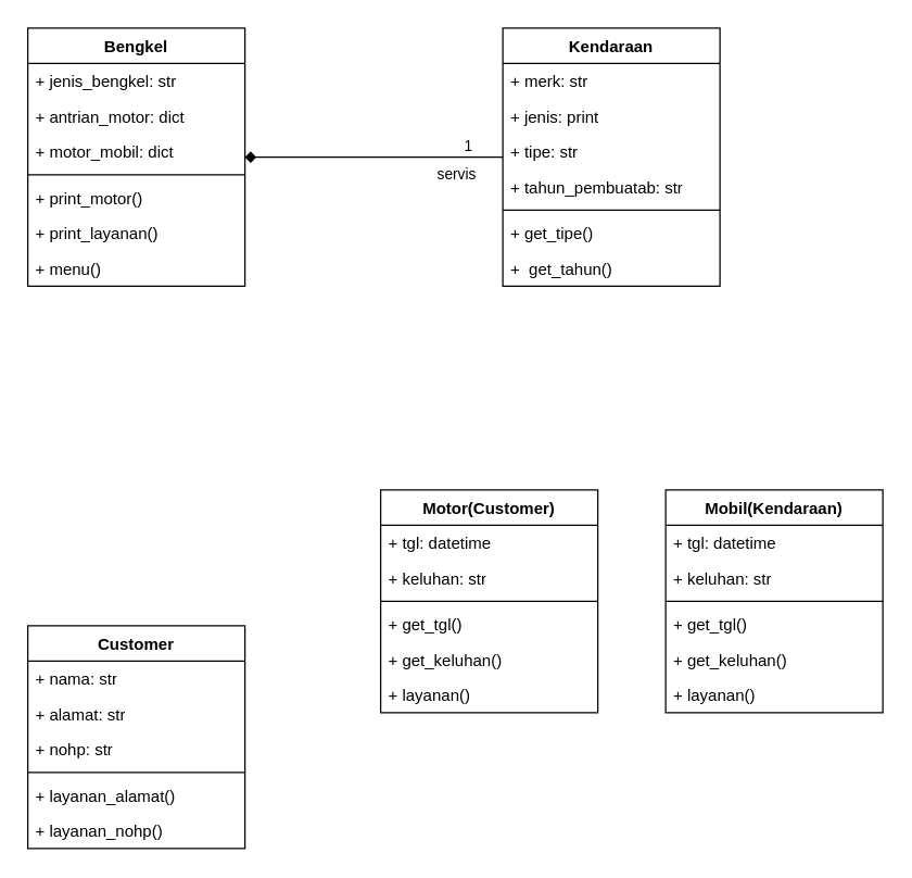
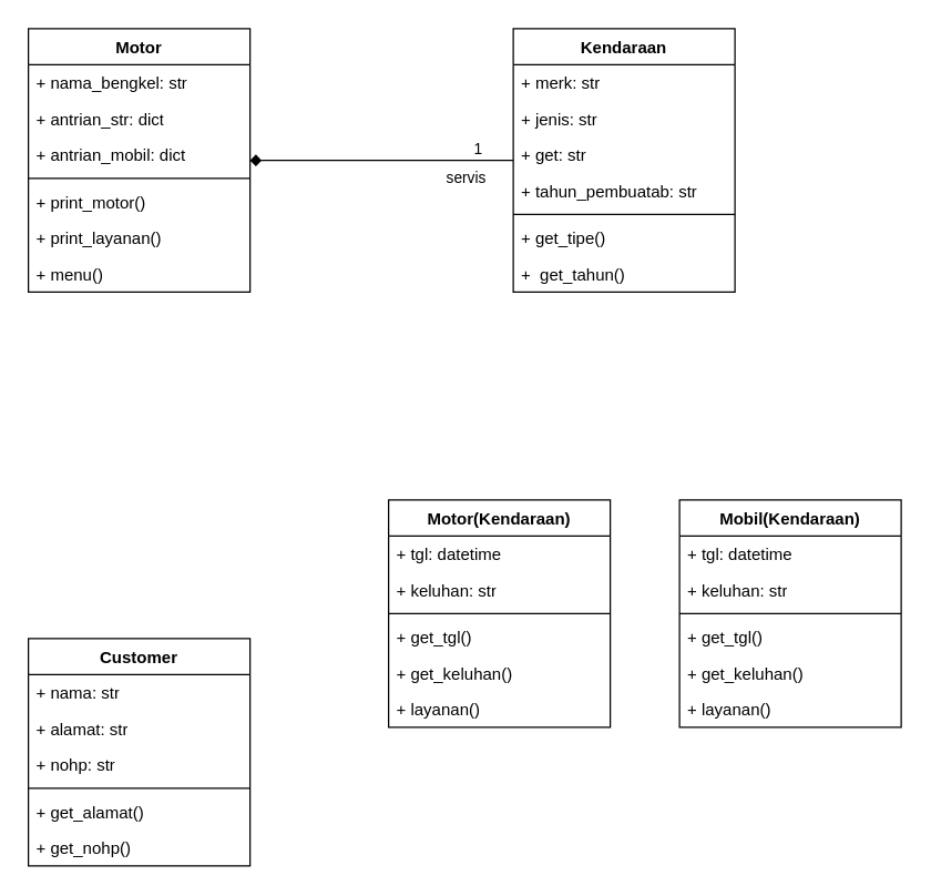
  <mxCell id="0" />
  <mxCell id="1" parent="0" />
- <mxCell id="2" value="Bengkel" style="swimlane;fontStyle=1;align=center;verticalAlign=top;childLayout=stackLayout;horizontal=1;startSize=26;horizontalStack=0;resizeParent=1;resizeParentMax=0;resizeLast=0;collapsible=1;marginBottom=0;whiteSpace=wrap;html=1;labelBackgroundColor=none;" parent="1" vertex="1"><mxGeometry x="20" y="20" width="160" height="190" as="geometry" /></mxCell>
- <mxCell id="3" value="+ jenis_bengkel: str" style="text;strokeColor=none;fillColor=none;align=left;verticalAlign=top;spacingLeft=4;spacingRight=4;overflow=hidden;rotatable=0;points=[[0,0.5],[1,0.5]];portConstraint=eastwest;whiteSpace=wrap;html=1;labelBackgroundColor=none;" parent="2" vertex="1"><mxGeometry y="26" width="160" height="26" as="geometry" /></mxCell>
- <mxCell id="4" value="+ antrian_motor: dict" style="text;strokeColor=none;fillColor=none;align=left;verticalAlign=top;spacingLeft=4;spacingRight=4;overflow=hidden;rotatable=0;points=[[0,0.5],[1,0.5]];portConstraint=eastwest;whiteSpace=wrap;html=1;labelBackgroundColor=none;" parent="2" vertex="1"><mxGeometry y="52" width="160" height="26" as="geometry" /></mxCell>
- <mxCell id="5" value="+ motor_mobil: dict" style="text;strokeColor=none;fillColor=none;align=left;verticalAlign=top;spacingLeft=4;spacingRight=4;overflow=hidden;rotatable=0;points=[[0,0.5],[1,0.5]];portConstraint=eastwest;whiteSpace=wrap;html=1;labelBackgroundColor=none;" parent="2" vertex="1"><mxGeometry y="78" width="160" height="26" as="geometry" /></mxCell>
+ <mxCell id="2" value="Motor" style="swimlane;fontStyle=1;align=center;verticalAlign=top;childLayout=stackLayout;horizontal=1;startSize=26;horizontalStack=0;resizeParent=1;resizeParentMax=0;resizeLast=0;collapsible=1;marginBottom=0;whiteSpace=wrap;html=1;labelBackgroundColor=none;" parent="1" vertex="1"><mxGeometry x="20" y="20" width="160" height="190" as="geometry" /></mxCell>
+ <mxCell id="3" value="+ nama_bengkel: str" style="text;strokeColor=none;fillColor=none;align=left;verticalAlign=top;spacingLeft=4;spacingRight=4;overflow=hidden;rotatable=0;points=[[0,0.5],[1,0.5]];portConstraint=eastwest;whiteSpace=wrap;html=1;labelBackgroundColor=none;" parent="2" vertex="1"><mxGeometry y="26" width="160" height="26" as="geometry" /></mxCell>
+ <mxCell id="4" value="+ antrian_str: dict" style="text;strokeColor=none;fillColor=none;align=left;verticalAlign=top;spacingLeft=4;spacingRight=4;overflow=hidden;rotatable=0;points=[[0,0.5],[1,0.5]];portConstraint=eastwest;whiteSpace=wrap;html=1;labelBackgroundColor=none;" parent="2" vertex="1"><mxGeometry y="52" width="160" height="26" as="geometry" /></mxCell>
+ <mxCell id="5" value="+ antrian_mobil: dict" style="text;strokeColor=none;fillColor=none;align=left;verticalAlign=top;spacingLeft=4;spacingRight=4;overflow=hidden;rotatable=0;points=[[0,0.5],[1,0.5]];portConstraint=eastwest;whiteSpace=wrap;html=1;labelBackgroundColor=none;" parent="2" vertex="1"><mxGeometry y="78" width="160" height="26" as="geometry" /></mxCell>
  <mxCell id="6" value="" style="line;strokeWidth=1;fillColor=none;align=left;verticalAlign=middle;spacingTop=-1;spacingLeft=3;spacingRight=3;rotatable=0;labelPosition=right;points=[];portConstraint=eastwest;labelBackgroundColor=none;" parent="2" vertex="1"><mxGeometry y="104" width="160" height="8" as="geometry" /></mxCell>
  <mxCell id="7" value="+ print_motor()" style="text;strokeColor=none;fillColor=none;align=left;verticalAlign=top;spacingLeft=4;spacingRight=4;overflow=hidden;rotatable=0;points=[[0,0.5],[1,0.5]];portConstraint=eastwest;whiteSpace=wrap;html=1;labelBackgroundColor=none;" parent="2" vertex="1"><mxGeometry y="112" width="160" height="26" as="geometry" /></mxCell>
  <mxCell id="8" value="+ print_layanan()" style="text;strokeColor=none;fillColor=none;align=left;verticalAlign=top;spacingLeft=4;spacingRight=4;overflow=hidden;rotatable=0;points=[[0,0.5],[1,0.5]];portConstraint=eastwest;whiteSpace=wrap;html=1;labelBackgroundColor=none;" parent="2" vertex="1"><mxGeometry y="138" width="160" height="26" as="geometry" /></mxCell>
  <mxCell id="9" value="+ menu()" style="text;strokeColor=none;fillColor=none;align=left;verticalAlign=top;spacingLeft=4;spacingRight=4;overflow=hidden;rotatable=0;points=[[0,0.5],[1,0.5]];portConstraint=eastwest;whiteSpace=wrap;html=1;labelBackgroundColor=none;" parent="2" vertex="1"><mxGeometry y="164" width="160" height="26" as="geometry" /></mxCell>
  <mxCell id="10" value="Customer" style="swimlane;fontStyle=1;align=center;verticalAlign=top;childLayout=stackLayout;horizontal=1;startSize=26;horizontalStack=0;resizeParent=1;resizeParentMax=0;resizeLast=0;collapsible=1;marginBottom=0;whiteSpace=wrap;html=1;labelBackgroundColor=none;" parent="1" vertex="1"><mxGeometry x="20" y="460" width="160" height="164" as="geometry" /></mxCell>
  <mxCell id="11" value="+ nama: str" style="text;strokeColor=none;fillColor=none;align=left;verticalAlign=top;spacingLeft=4;spacingRight=4;overflow=hidden;rotatable=0;points=[[0,0.5],[1,0.5]];portConstraint=eastwest;whiteSpace=wrap;html=1;labelBackgroundColor=none;" parent="10" vertex="1"><mxGeometry y="26" width="160" height="26" as="geometry" /></mxCell>
  <mxCell id="12" value="+ alamat: str" style="text;strokeColor=none;fillColor=none;align=left;verticalAlign=top;spacingLeft=4;spacingRight=4;overflow=hidden;rotatable=0;points=[[0,0.5],[1,0.5]];portConstraint=eastwest;whiteSpace=wrap;html=1;labelBackgroundColor=none;" parent="10" vertex="1"><mxGeometry y="52" width="160" height="26" as="geometry" /></mxCell>
  <mxCell id="13" value="+ nohp: str" style="text;strokeColor=none;fillColor=none;align=left;verticalAlign=top;spacingLeft=4;spacingRight=4;overflow=hidden;rotatable=0;points=[[0,0.5],[1,0.5]];portConstraint=eastwest;whiteSpace=wrap;html=1;labelBackgroundColor=none;" parent="10" vertex="1"><mxGeometry y="78" width="160" height="26" as="geometry" /></mxCell>
  <mxCell id="14" value="" style="line;strokeWidth=1;fillColor=none;align=left;verticalAlign=middle;spacingTop=-1;spacingLeft=3;spacingRight=3;rotatable=0;labelPosition=right;points=[];portConstraint=eastwest;labelBackgroundColor=none;" parent="10" vertex="1"><mxGeometry y="104" width="160" height="8" as="geometry" /></mxCell>
- <mxCell id="15" value="+ layanan_alamat()" style="text;strokeColor=none;fillColor=none;align=left;verticalAlign=top;spacingLeft=4;spacingRight=4;overflow=hidden;rotatable=0;points=[[0,0.5],[1,0.5]];portConstraint=eastwest;whiteSpace=wrap;html=1;labelBackgroundColor=none;" parent="10" vertex="1"><mxGeometry y="112" width="160" height="26" as="geometry" /></mxCell>
- <mxCell id="16" value="+ layanan_nohp()" style="text;strokeColor=none;fillColor=none;align=left;verticalAlign=top;spacingLeft=4;spacingRight=4;overflow=hidden;rotatable=0;points=[[0,0.5],[1,0.5]];portConstraint=eastwest;whiteSpace=wrap;html=1;labelBackgroundColor=none;" parent="10" vertex="1"><mxGeometry y="138" width="160" height="26" as="geometry" /></mxCell>
+ <mxCell id="15" value="+ get_alamat()" style="text;strokeColor=none;fillColor=none;align=left;verticalAlign=top;spacingLeft=4;spacingRight=4;overflow=hidden;rotatable=0;points=[[0,0.5],[1,0.5]];portConstraint=eastwest;whiteSpace=wrap;html=1;labelBackgroundColor=none;" parent="10" vertex="1"><mxGeometry y="112" width="160" height="26" as="geometry" /></mxCell>
+ <mxCell id="16" value="+ get_nohp()" style="text;strokeColor=none;fillColor=none;align=left;verticalAlign=top;spacingLeft=4;spacingRight=4;overflow=hidden;rotatable=0;points=[[0,0.5],[1,0.5]];portConstraint=eastwest;whiteSpace=wrap;html=1;labelBackgroundColor=none;" parent="10" vertex="1"><mxGeometry y="138" width="160" height="26" as="geometry" /></mxCell>
  <mxCell id="17" value="Kendaraan" style="swimlane;fontStyle=1;align=center;verticalAlign=top;childLayout=stackLayout;horizontal=1;startSize=26;horizontalStack=0;resizeParent=1;resizeParentMax=0;resizeLast=0;collapsible=1;marginBottom=0;whiteSpace=wrap;html=1;labelBackgroundColor=none;" parent="1" vertex="1"><mxGeometry x="370" y="20" width="160" height="190" as="geometry" /></mxCell>
  <mxCell id="18" value="+ merk: str" style="text;strokeColor=none;fillColor=none;align=left;verticalAlign=top;spacingLeft=4;spacingRight=4;overflow=hidden;rotatable=0;points=[[0,0.5],[1,0.5]];portConstraint=eastwest;whiteSpace=wrap;html=1;labelBackgroundColor=none;" parent="17" vertex="1"><mxGeometry y="26" width="160" height="26" as="geometry" /></mxCell>
- <mxCell id="19" value="+ jenis: print" style="text;strokeColor=none;fillColor=none;align=left;verticalAlign=top;spacingLeft=4;spacingRight=4;overflow=hidden;rotatable=0;points=[[0,0.5],[1,0.5]];portConstraint=eastwest;whiteSpace=wrap;html=1;labelBackgroundColor=none;" parent="17" vertex="1"><mxGeometry y="52" width="160" height="26" as="geometry" /></mxCell>
- <mxCell id="20" value="+ tipe: str" style="text;strokeColor=none;fillColor=none;align=left;verticalAlign=top;spacingLeft=4;spacingRight=4;overflow=hidden;rotatable=0;points=[[0,0.5],[1,0.5]];portConstraint=eastwest;whiteSpace=wrap;html=1;labelBackgroundColor=none;" parent="17" vertex="1"><mxGeometry y="78" width="160" height="26" as="geometry" /></mxCell>
+ <mxCell id="19" value="+ jenis: str" style="text;strokeColor=none;fillColor=none;align=left;verticalAlign=top;spacingLeft=4;spacingRight=4;overflow=hidden;rotatable=0;points=[[0,0.5],[1,0.5]];portConstraint=eastwest;whiteSpace=wrap;html=1;labelBackgroundColor=none;" parent="17" vertex="1"><mxGeometry y="52" width="160" height="26" as="geometry" /></mxCell>
+ <mxCell id="20" value="+ get: str" style="text;strokeColor=none;fillColor=none;align=left;verticalAlign=top;spacingLeft=4;spacingRight=4;overflow=hidden;rotatable=0;points=[[0,0.5],[1,0.5]];portConstraint=eastwest;whiteSpace=wrap;html=1;labelBackgroundColor=none;" parent="17" vertex="1"><mxGeometry y="78" width="160" height="26" as="geometry" /></mxCell>
  <mxCell id="21" value="+ tahun_pembuatab: str" style="text;strokeColor=none;fillColor=none;align=left;verticalAlign=top;spacingLeft=4;spacingRight=4;overflow=hidden;rotatable=0;points=[[0,0.5],[1,0.5]];portConstraint=eastwest;whiteSpace=wrap;html=1;labelBackgroundColor=none;" parent="17" vertex="1"><mxGeometry y="104" width="160" height="26" as="geometry" /></mxCell>
  <mxCell id="22" value="" style="line;strokeWidth=1;fillColor=none;align=left;verticalAlign=middle;spacingTop=-1;spacingLeft=3;spacingRight=3;rotatable=0;labelPosition=right;points=[];portConstraint=eastwest;labelBackgroundColor=none;" parent="17" vertex="1"><mxGeometry y="130" width="160" height="8" as="geometry" /></mxCell>
  <mxCell id="23" value="+ get_tipe()" style="text;strokeColor=none;fillColor=none;align=left;verticalAlign=top;spacingLeft=4;spacingRight=4;overflow=hidden;rotatable=0;points=[[0,0.5],[1,0.5]];portConstraint=eastwest;whiteSpace=wrap;html=1;labelBackgroundColor=none;" parent="17" vertex="1"><mxGeometry y="138" width="160" height="26" as="geometry" /></mxCell>
  <mxCell id="24" value="+&amp;nbsp; get_tahun()" style="text;strokeColor=none;fillColor=none;align=left;verticalAlign=top;spacingLeft=4;spacingRight=4;overflow=hidden;rotatable=0;points=[[0,0.5],[1,0.5]];portConstraint=eastwest;whiteSpace=wrap;html=1;labelBackgroundColor=none;" parent="17" vertex="1"><mxGeometry y="164" width="160" height="26" as="geometry" /></mxCell>
  <mxCell id="25" value="servis" style="endArrow=diamond;endFill=1;html=1;edgeStyle=orthogonalEdgeStyle;align=left;verticalAlign=top;rounded=0;labelBackgroundColor=none;fontColor=default;" parent="1" source="17" target="2" edge="1"><mxGeometry x="-0.474" relative="1" as="geometry"><mxPoint x="280" y="430" as="sourcePoint" /><mxPoint x="440" y="430" as="targetPoint" /><mxPoint as="offset" /></mxGeometry></mxCell>
  <mxCell id="26" value="1" style="edgeLabel;resizable=0;html=1;align=left;verticalAlign=bottom;labelBackgroundColor=none;" parent="25" connectable="0" vertex="1"><mxGeometry x="-1" relative="1" as="geometry"><mxPoint x="-30" as="offset" /></mxGeometry></mxCell>
- <mxCell id="27" value="Motor(Customer)" style="swimlane;fontStyle=1;align=center;verticalAlign=top;childLayout=stackLayout;horizontal=1;startSize=26;horizontalStack=0;resizeParent=1;resizeParentMax=0;resizeLast=0;collapsible=1;marginBottom=0;whiteSpace=wrap;html=1;labelBackgroundColor=none;" parent="1" vertex="1"><mxGeometry x="280" y="360" width="160" height="164" as="geometry" /></mxCell>
+ <mxCell id="27" value="Motor(Kendaraan)" style="swimlane;fontStyle=1;align=center;verticalAlign=top;childLayout=stackLayout;horizontal=1;startSize=26;horizontalStack=0;resizeParent=1;resizeParentMax=0;resizeLast=0;collapsible=1;marginBottom=0;whiteSpace=wrap;html=1;labelBackgroundColor=none;" parent="1" vertex="1"><mxGeometry x="280" y="360" width="160" height="164" as="geometry" /></mxCell>
  <mxCell id="28" value="+ tgl: datetime" style="text;strokeColor=none;fillColor=none;align=left;verticalAlign=top;spacingLeft=4;spacingRight=4;overflow=hidden;rotatable=0;points=[[0,0.5],[1,0.5]];portConstraint=eastwest;whiteSpace=wrap;html=1;labelBackgroundColor=none;" parent="27" vertex="1"><mxGeometry y="26" width="160" height="26" as="geometry" /></mxCell>
  <mxCell id="29" value="+ keluhan: str" style="text;strokeColor=none;fillColor=none;align=left;verticalAlign=top;spacingLeft=4;spacingRight=4;overflow=hidden;rotatable=0;points=[[0,0.5],[1,0.5]];portConstraint=eastwest;whiteSpace=wrap;html=1;labelBackgroundColor=none;" parent="27" vertex="1"><mxGeometry y="52" width="160" height="26" as="geometry" /></mxCell>
  <mxCell id="30" value="" style="line;strokeWidth=1;fillColor=none;align=left;verticalAlign=middle;spacingTop=-1;spacingLeft=3;spacingRight=3;rotatable=0;labelPosition=right;points=[];portConstraint=eastwest;labelBackgroundColor=none;" parent="27" vertex="1"><mxGeometry y="78" width="160" height="8" as="geometry" /></mxCell>
  <mxCell id="31" value="+ get_tgl()" style="text;strokeColor=none;fillColor=none;align=left;verticalAlign=top;spacingLeft=4;spacingRight=4;overflow=hidden;rotatable=0;points=[[0,0.5],[1,0.5]];portConstraint=eastwest;whiteSpace=wrap;html=1;labelBackgroundColor=none;" parent="27" vertex="1"><mxGeometry y="86" width="160" height="26" as="geometry" /></mxCell>
  <mxCell id="32" value="+ get_keluhan()" style="text;strokeColor=none;fillColor=none;align=left;verticalAlign=top;spacingLeft=4;spacingRight=4;overflow=hidden;rotatable=0;points=[[0,0.5],[1,0.5]];portConstraint=eastwest;whiteSpace=wrap;html=1;labelBackgroundColor=none;" parent="27" vertex="1"><mxGeometry y="112" width="160" height="26" as="geometry" /></mxCell>
  <mxCell id="33" value="+ layanan()" style="text;strokeColor=none;fillColor=none;align=left;verticalAlign=top;spacingLeft=4;spacingRight=4;overflow=hidden;rotatable=0;points=[[0,0.5],[1,0.5]];portConstraint=eastwest;whiteSpace=wrap;html=1;labelBackgroundColor=none;" parent="27" vertex="1"><mxGeometry y="138" width="160" height="26" as="geometry" /></mxCell>
  <mxCell id="34" value="Mobil(Kendaraan)" style="swimlane;fontStyle=1;align=center;verticalAlign=top;childLayout=stackLayout;horizontal=1;startSize=26;horizontalStack=0;resizeParent=1;resizeParentMax=0;resizeLast=0;collapsible=1;marginBottom=0;whiteSpace=wrap;html=1;labelBackgroundColor=none;" parent="1" vertex="1"><mxGeometry x="490" y="360" width="160" height="164" as="geometry" /></mxCell>
  <mxCell id="35" value="+ tgl: datetime" style="text;strokeColor=none;fillColor=none;align=left;verticalAlign=top;spacingLeft=4;spacingRight=4;overflow=hidden;rotatable=0;points=[[0,0.5],[1,0.5]];portConstraint=eastwest;whiteSpace=wrap;html=1;labelBackgroundColor=none;" parent="34" vertex="1"><mxGeometry y="26" width="160" height="26" as="geometry" /></mxCell>
  <mxCell id="36" value="+ keluhan: str" style="text;strokeColor=none;fillColor=none;align=left;verticalAlign=top;spacingLeft=4;spacingRight=4;overflow=hidden;rotatable=0;points=[[0,0.5],[1,0.5]];portConstraint=eastwest;whiteSpace=wrap;html=1;labelBackgroundColor=none;" parent="34" vertex="1"><mxGeometry y="52" width="160" height="26" as="geometry" /></mxCell>
  <mxCell id="37" value="" style="line;strokeWidth=1;fillColor=none;align=left;verticalAlign=middle;spacingTop=-1;spacingLeft=3;spacingRight=3;rotatable=0;labelPosition=right;points=[];portConstraint=eastwest;labelBackgroundColor=none;" parent="34" vertex="1"><mxGeometry y="78" width="160" height="8" as="geometry" /></mxCell>
  <mxCell id="38" value="+ get_tgl()" style="text;strokeColor=none;fillColor=none;align=left;verticalAlign=top;spacingLeft=4;spacingRight=4;overflow=hidden;rotatable=0;points=[[0,0.5],[1,0.5]];portConstraint=eastwest;whiteSpace=wrap;html=1;labelBackgroundColor=none;" parent="34" vertex="1"><mxGeometry y="86" width="160" height="26" as="geometry" /></mxCell>
  <mxCell id="39" value="+ get_keluhan()" style="text;strokeColor=none;fillColor=none;align=left;verticalAlign=top;spacingLeft=4;spacingRight=4;overflow=hidden;rotatable=0;points=[[0,0.5],[1,0.5]];portConstraint=eastwest;whiteSpace=wrap;html=1;labelBackgroundColor=none;" parent="34" vertex="1"><mxGeometry y="112" width="160" height="26" as="geometry" /></mxCell>
  <mxCell id="40" value="+ layanan()" style="text;strokeColor=none;fillColor=none;align=left;verticalAlign=top;spacingLeft=4;spacingRight=4;overflow=hidden;rotatable=0;points=[[0,0.5],[1,0.5]];portConstraint=eastwest;whiteSpace=wrap;html=1;labelBackgroundColor=none;" parent="34" vertex="1"><mxGeometry y="138" width="160" height="26" as="geometry" /></mxCell>
